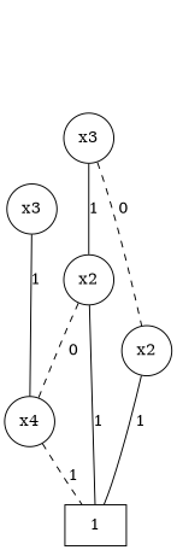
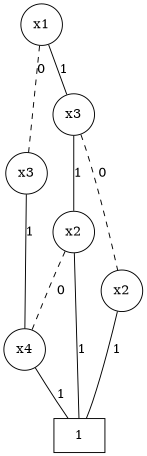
  graph {
    node [shape=circle]
    n1 [label=1 shape=box]
    n2 [label=x4]
    n3 [label=x3]
    n4 [label=x2]
    n5 [label=x2]
    n6 [label=x3]
-   n2 -- n1 [label=1 style=dashed]
+   n7 [label=x1]
+   n2 -- n1 [label=1]
    n3 -- n2 [label=1]
    n4 -- n1 [label=1]
    n5 -- n1 [label=1]
    n5 -- n2 [label=0 style=dashed]
    n6 -- n4 [label=0 style=dashed]
    n6 -- n5 [label=1]
+   n7 -- n3 [label=0 style=dashed]
+   n7 -- n6 [label=1]
  }
